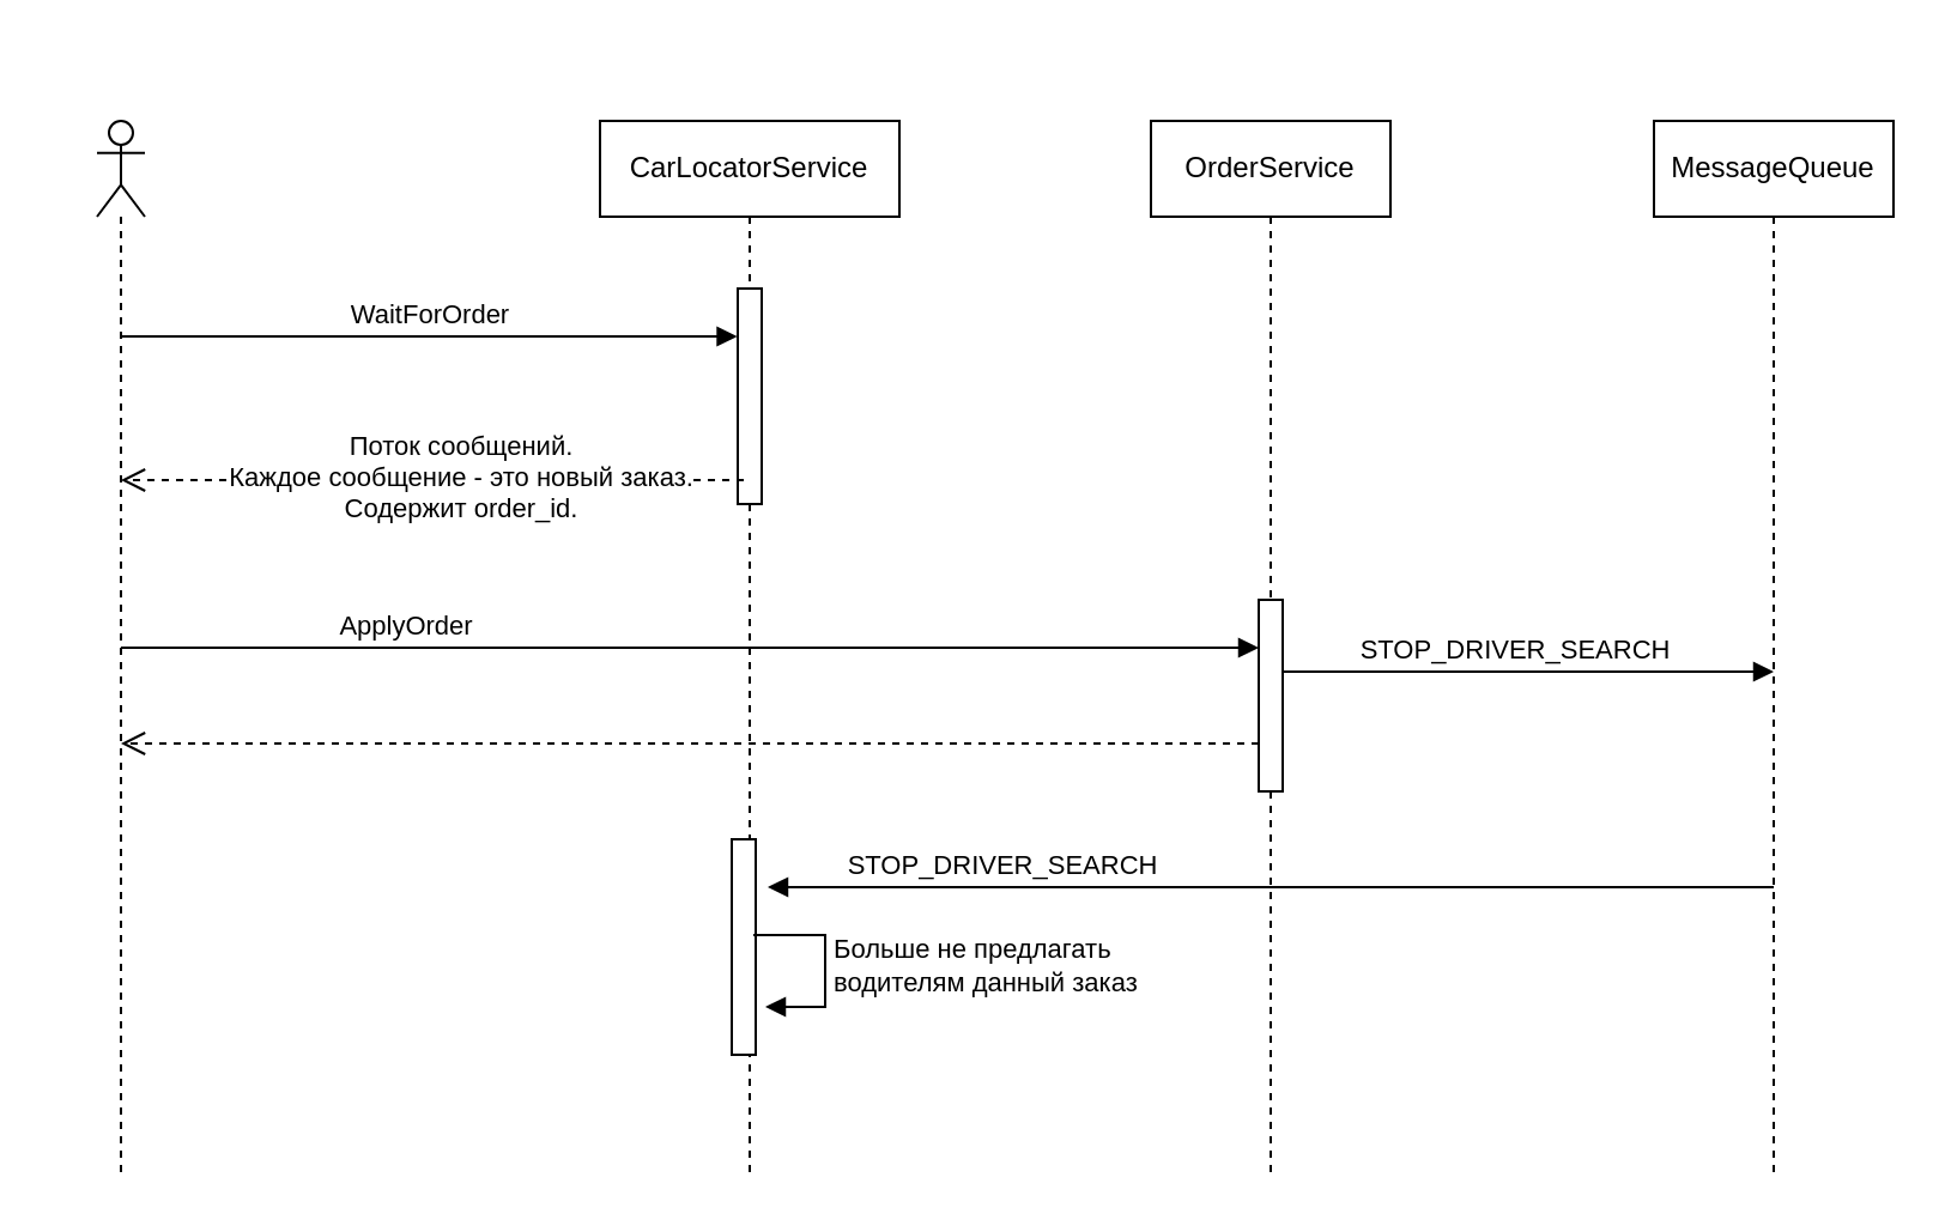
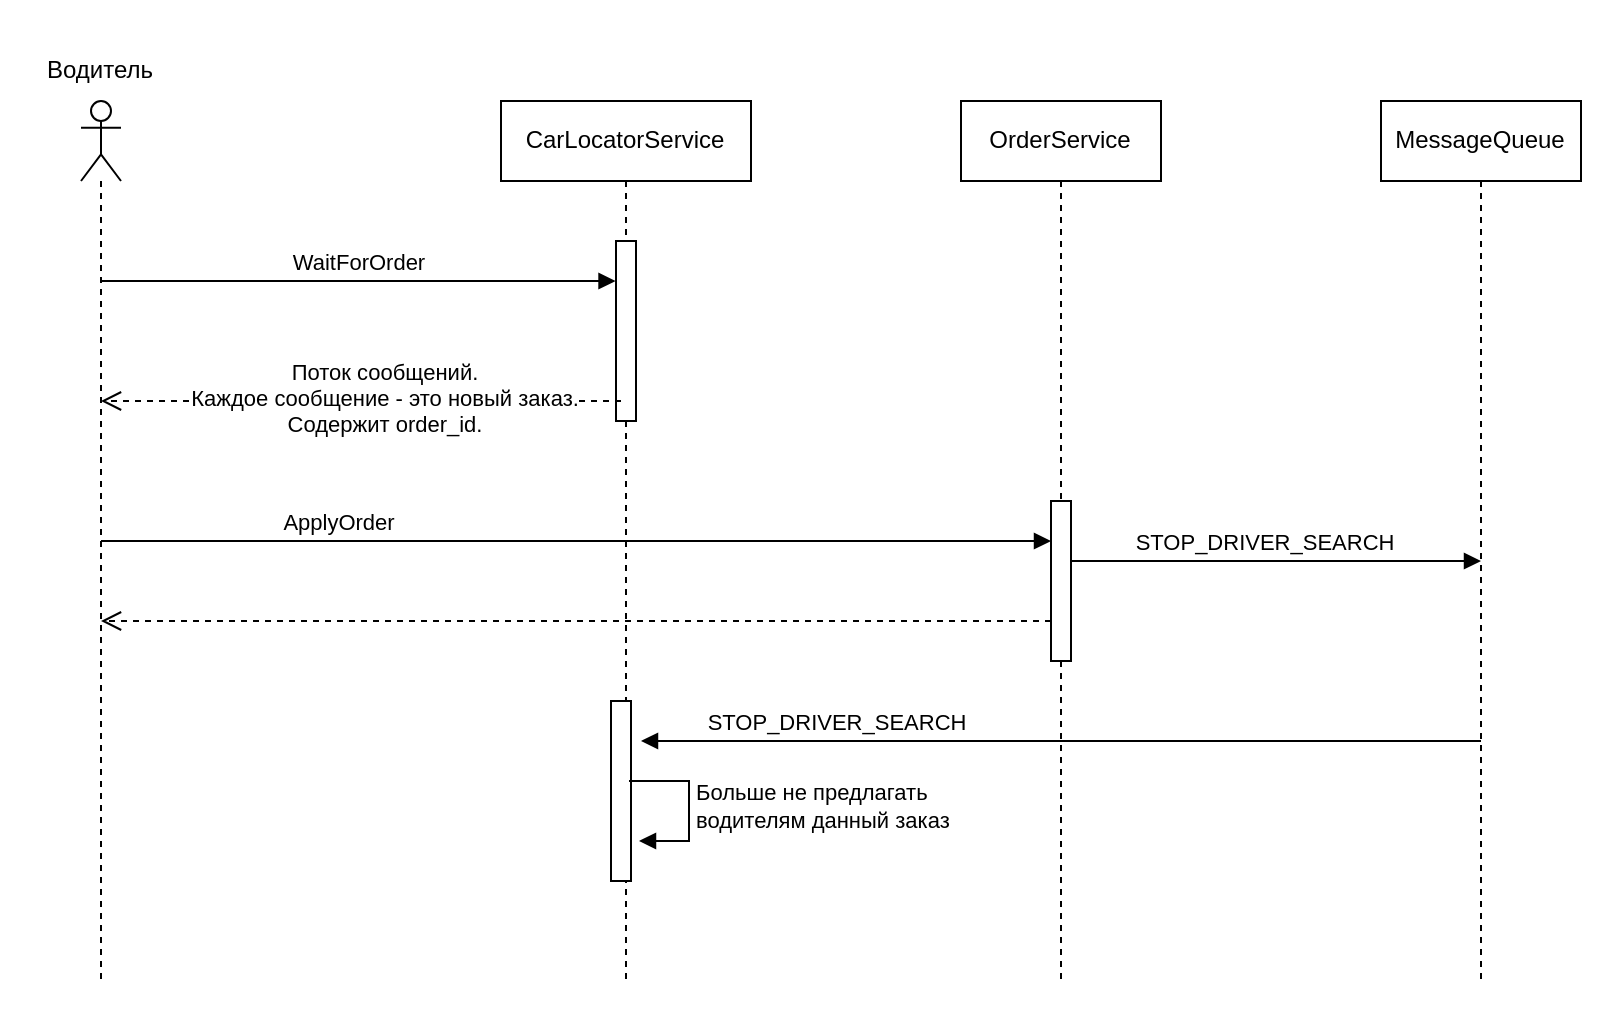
  <mxCell id="0" />
  <mxCell id="1" parent="0" />
  <mxCell id="2" value="" style="shape=umlLifeline;perimeter=lifelinePerimeter;whiteSpace=wrap;html=1;container=1;dropTarget=0;collapsible=0;recursiveResize=0;outlineConnect=0;portConstraint=eastwest;newEdgeStyle={&quot;curved&quot;:0,&quot;rounded&quot;:0};participant=umlActor;" parent="1" vertex="1"><mxGeometry x="40" y="50" width="20" height="440" as="geometry" /></mxCell>
+ <mxCell id="3" value="Водитель" style="text;html=1;strokeColor=none;fillColor=none;align=center;verticalAlign=middle;whiteSpace=wrap;rounded=0;" parent="1" vertex="1"><mxGeometry x="20" y="20" width="60" height="30" as="geometry" /></mxCell>
  <mxCell id="4" value="OrderService" style="shape=umlLifeline;perimeter=lifelinePerimeter;whiteSpace=wrap;html=1;container=1;dropTarget=0;collapsible=0;recursiveResize=0;outlineConnect=0;portConstraint=eastwest;newEdgeStyle={&quot;curved&quot;:0,&quot;rounded&quot;:0};" parent="1" vertex="1"><mxGeometry x="480" y="50" width="100" height="440" as="geometry" /></mxCell>
  <mxCell id="5" value="" style="html=1;points=[[0,0,0,0,5],[0,1,0,0,-5],[1,0,0,0,5],[1,1,0,0,-5]];perimeter=orthogonalPerimeter;outlineConnect=0;targetShapes=umlLifeline;portConstraint=eastwest;newEdgeStyle={&quot;curved&quot;:0,&quot;rounded&quot;:0};" parent="4" vertex="1"><mxGeometry x="45" y="200" width="10" height="80" as="geometry" /></mxCell>
  <mxCell id="6" value="MessageQueue" style="shape=umlLifeline;perimeter=lifelinePerimeter;whiteSpace=wrap;html=1;container=1;dropTarget=0;collapsible=0;recursiveResize=0;outlineConnect=0;portConstraint=eastwest;newEdgeStyle={&quot;curved&quot;:0,&quot;rounded&quot;:0};" parent="1" vertex="1"><mxGeometry x="690" y="50" width="100" height="440" as="geometry" /></mxCell>
  <mxCell id="7" value="CarLocatorService" style="shape=umlLifeline;perimeter=lifelinePerimeter;whiteSpace=wrap;html=1;container=1;dropTarget=0;collapsible=0;recursiveResize=0;outlineConnect=0;portConstraint=eastwest;newEdgeStyle={&quot;curved&quot;:0,&quot;rounded&quot;:0};" parent="1" vertex="1"><mxGeometry x="250" y="50" width="125" height="440" as="geometry" /></mxCell>
  <mxCell id="8" value="" style="html=1;points=[[0,0,0,0,5],[0,1,0,0,-5],[1,0,0,0,5],[1,1,0,0,-5]];perimeter=orthogonalPerimeter;outlineConnect=0;targetShapes=umlLifeline;portConstraint=eastwest;newEdgeStyle={&quot;curved&quot;:0,&quot;rounded&quot;:0};" parent="7" vertex="1"><mxGeometry x="57.5" y="70" width="10" height="90" as="geometry" /></mxCell>
  <mxCell id="9" value="" style="html=1;points=[[0,0,0,0,5],[0,1,0,0,-5],[1,0,0,0,5],[1,1,0,0,-5]];perimeter=orthogonalPerimeter;outlineConnect=0;targetShapes=umlLifeline;portConstraint=eastwest;newEdgeStyle={&quot;curved&quot;:0,&quot;rounded&quot;:0};" parent="7" vertex="1"><mxGeometry x="55" y="300" width="10" height="90" as="geometry" /></mxCell>
  <mxCell id="10" value="Больше не предлагать&lt;br&gt;водителям данный заказ" style="html=1;align=left;spacingLeft=2;endArrow=block;rounded=0;edgeStyle=orthogonalEdgeStyle;curved=0;rounded=0;" parent="7" edge="1"><mxGeometry relative="1" as="geometry"><mxPoint x="64" y="340" as="sourcePoint" /><Array as="points"><mxPoint x="94" y="370" /></Array><mxPoint x="69" y="370" as="targetPoint" /></mxGeometry></mxCell>
  <mxCell id="11" value="ApplyOrder" style="html=1;verticalAlign=bottom;endArrow=block;curved=0;rounded=0;" parent="1" target="5" edge="1"><mxGeometry x="-0.5" width="80" relative="1" as="geometry"><mxPoint x="50" y="270" as="sourcePoint" /><mxPoint x="520" y="270" as="targetPoint" /><mxPoint as="offset" /></mxGeometry></mxCell>
  <mxCell id="12" value="STOP_DRIVER_SEARCH" style="html=1;verticalAlign=bottom;endArrow=block;curved=0;rounded=0;" parent="1" source="5" edge="1"><mxGeometry x="-0.053" width="80" relative="1" as="geometry"><mxPoint x="550" y="280" as="sourcePoint" /><mxPoint x="740" y="280" as="targetPoint" /><mxPoint as="offset" /></mxGeometry></mxCell>
  <mxCell id="13" value="STOP_DRIVER_SEARCH" style="html=1;verticalAlign=bottom;endArrow=block;curved=0;rounded=0;" parent="1" edge="1"><mxGeometry x="0.533" width="80" relative="1" as="geometry"><mxPoint x="740" y="370" as="sourcePoint" /><mxPoint x="320" y="370" as="targetPoint" /><mxPoint as="offset" /></mxGeometry></mxCell>
  <mxCell id="14" value="" style="html=1;verticalAlign=bottom;endArrow=open;dashed=1;endSize=8;curved=0;rounded=0;" parent="1" source="5" edge="1"><mxGeometry relative="1" as="geometry"><mxPoint x="520" y="310" as="sourcePoint" /><mxPoint x="50" y="310" as="targetPoint" /></mxGeometry></mxCell>
  <mxCell id="15" value="WaitForOrder" style="html=1;verticalAlign=bottom;endArrow=block;curved=0;rounded=0;" parent="1" edge="1"><mxGeometry x="-0.001" width="80" relative="1" as="geometry"><mxPoint x="50.003" y="140" as="sourcePoint" /><mxPoint x="307.27" y="140" as="targetPoint" /><mxPoint as="offset" /></mxGeometry></mxCell>
  <mxCell id="16" value="" style="html=1;verticalAlign=bottom;endArrow=open;dashed=1;endSize=8;curved=0;rounded=0;" parent="1" edge="1"><mxGeometry relative="1" as="geometry"><mxPoint x="310" y="200" as="sourcePoint" /><mxPoint x="50" y="200" as="targetPoint" /></mxGeometry></mxCell>
  <mxCell id="17" value="Поток сообщений.&lt;br style=&quot;border-color: var(--border-color);&quot;&gt;Каждое сообщение - это новый заказ.&lt;br style=&quot;border-color: var(--border-color);&quot;&gt;Содержит order_id." style="edgeLabel;html=1;align=center;verticalAlign=middle;resizable=0;points=[];" parent="16" vertex="1" connectable="0"><mxGeometry x="-0.087" y="-2" relative="1" as="geometry"><mxPoint as="offset" /></mxGeometry></mxCell>
